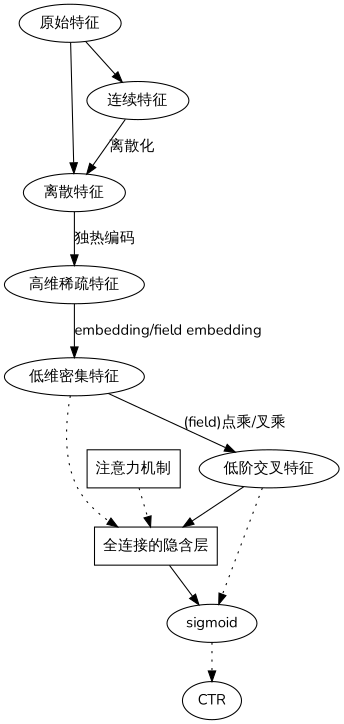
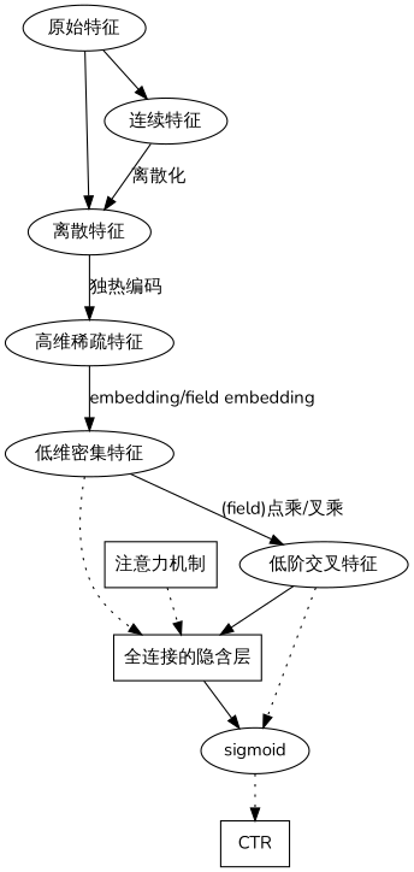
  digraph {
    fontname=Nunito
    node [fontname=Nunito]
    edge [fontname=Nunito]
    "全连接的隐含层" [shape=box]
    sigmoid [shape=ellipse]
-   CTR
+   CTR [shape=box]
    "注意力机制" [shape=box]
    "原始特征"
    "离散特征"
    "连续特征"
    "高维稀疏特征"
    "低维密集特征"
    "低阶交叉特征"
    "全连接的隐含层" -> sigmoid
    sigmoid -> CTR [style=dotted]
    "注意力机制" -> "全连接的隐含层" [style=dotted]
    "原始特征" -> "离散特征"
    "原始特征" -> "连续特征"
    "离散特征" -> "高维稀疏特征" [label="独热编码"]
    "连续特征" -> "离散特征" [label="离散化"]
    "高维稀疏特征" -> "低维密集特征" [label="embedding/field embedding"]
    "低维密集特征" -> "全连接的隐含层" [style=dotted]
    "低维密集特征" -> "低阶交叉特征" [label="(field)点乘/叉乘"]
    "低阶交叉特征" -> "全连接的隐含层"
    "低阶交叉特征" -> sigmoid [style=dotted]
  }
